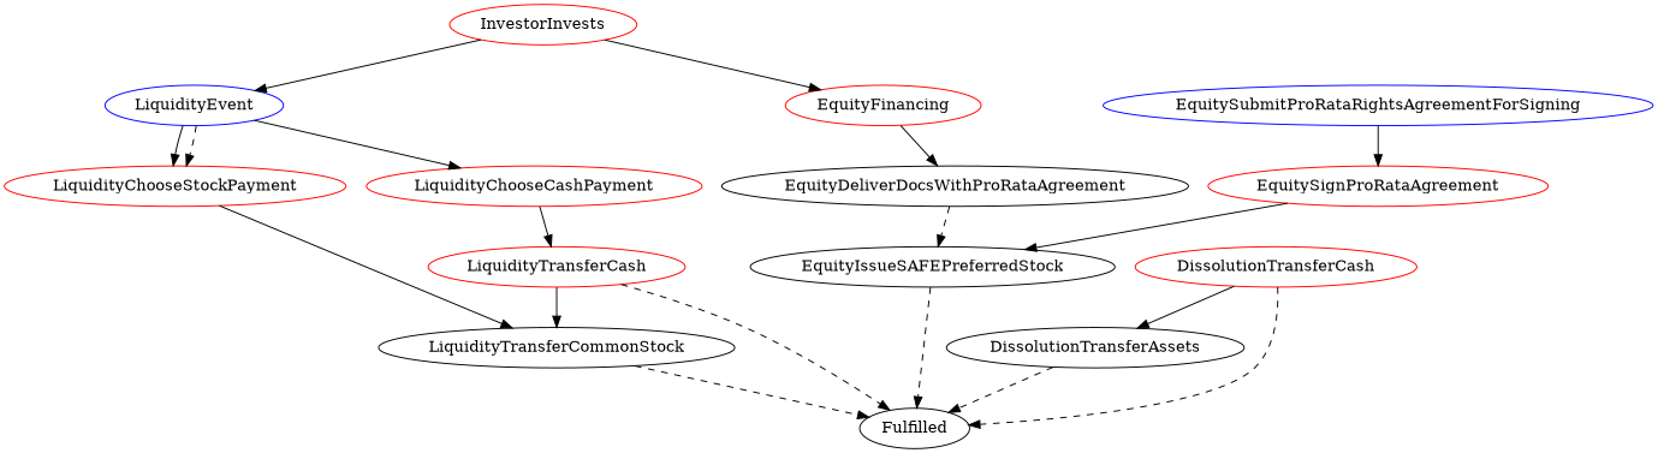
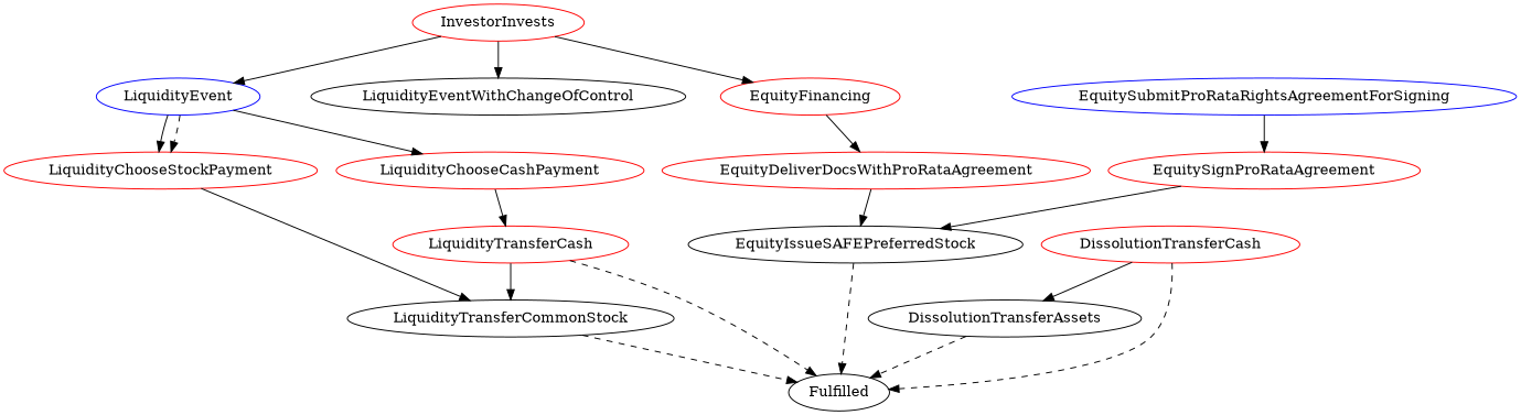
  digraph {
    node [color=Red]
    n1 [label=InvestorInvests]
    n2 [color=Blue label=LiquidityEvent]
+   n3 [label=LiquidityEventWithChangeOfControl color=""]
    n4 [label=EquityFinancing]
    n5 [label=LiquidityChooseStockPayment]
    n6 [label=LiquidityChooseCashPayment]
-   n7 [color=black label=EquityDeliverDocsWithProRataAgreement]
+   n7 [label=EquityDeliverDocsWithProRataAgreement]
    n8 [label=DissolutionTransferCash]
    n9 [label=DissolutionTransferAssets color=""]
    Fulfilled [color=""]
    n11 [label=LiquidityTransferCommonStock color=""]
    n12 [label=LiquidityTransferCash]
    n13 [label=EquityIssueSAFEPreferredStock color=""]
    n14 [color=Blue label=EquitySubmitProRataRightsAgreementForSigning]
    n15 [label=EquitySignProRataAgreement]
    n1 -> n2
+   n1 -> n3
    n1 -> n4
    n2 -> n5
    n2 -> n5 [style=dashed]
    n2 -> n6
    n4 -> n7
    n5 -> n11
    n6 -> n12
-   n7 -> n13 [style=dashed]
+   n7 -> n13
    n8 -> n9
    n8 -> Fulfilled [style=dashed]
    n9 -> Fulfilled [style=dashed]
    n11 -> Fulfilled [style=dashed]
    n12 -> Fulfilled [style=dashed]
    n12 -> n11
    n13 -> Fulfilled [style=dashed]
    n14 -> n15
    n15 -> n13
  }
